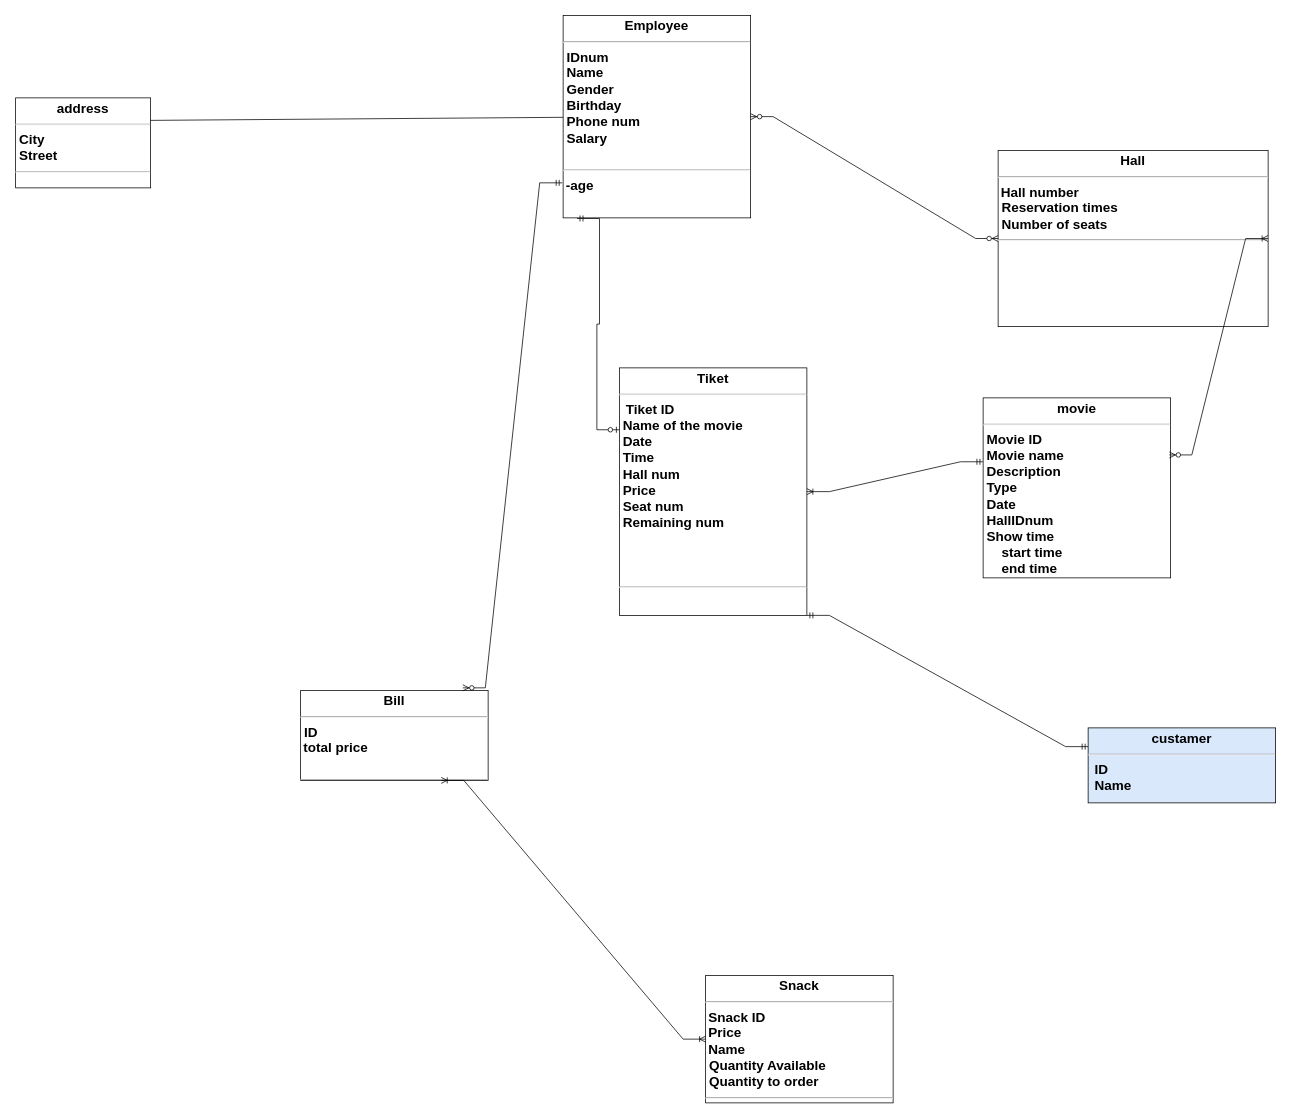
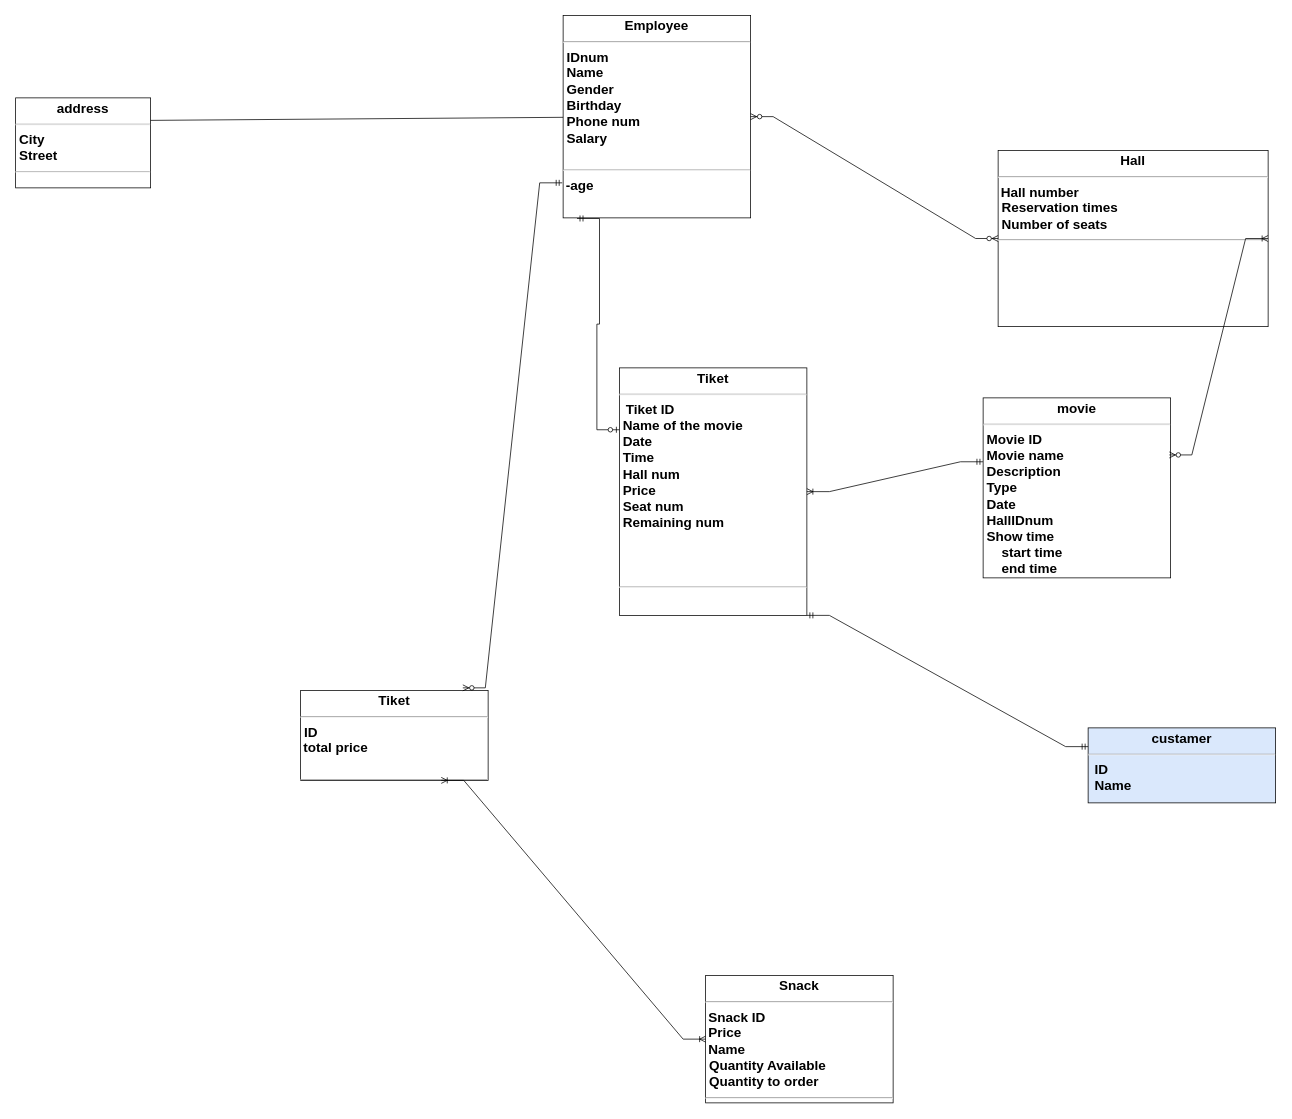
  <mxCell id="0" />
  <mxCell id="1" parent="0" />
  <mxCell id="2" value="&lt;p style=&quot;margin: 4px 0px 0px; text-align: center; font-size: 18px;&quot;&gt;Hall&lt;/p&gt;&lt;hr style=&quot;font-size: 18px;&quot;&gt;&lt;p style=&quot;margin: 0px 0px 0px 4px; font-size: 18px;&quot;&gt;Hall number&lt;/p&gt;&amp;nbsp;Reservation times&lt;br&gt;&amp;nbsp;Number of seats&amp;nbsp;&lt;br&gt;&lt;hr style=&quot;font-size: 18px;&quot;&gt;&lt;p style=&quot;margin: 0px 0px 0px 4px; font-size: 18px;&quot;&gt;&lt;br style=&quot;font-size: 18px;&quot;&gt;&lt;/p&gt;&lt;p style=&quot;margin: 0px 0px 0px 4px; font-size: 18px;&quot;&gt;&lt;br style=&quot;font-size: 18px;&quot;&gt;&lt;/p&gt;" style="verticalAlign=top;align=left;overflow=fill;fontSize=18;fontFamily=Helvetica;html=1;fontStyle=1" parent="1" vertex="1"><mxGeometry x="1330" y="200" width="360" height="235" as="geometry" /></mxCell>
  <mxCell id="3" value="&lt;p style=&quot;margin: 4px 0px 0px; text-align: center; font-size: 18px;&quot;&gt;movie&lt;/p&gt;&lt;hr style=&quot;font-size: 18px;&quot;&gt;&lt;p style=&quot;margin: 0px 0px 0px 4px; font-size: 18px;&quot;&gt;&lt;/p&gt;&amp;nbsp;Movie ID&lt;br&gt;&amp;nbsp;Movie name&lt;br&gt;&amp;nbsp;Description&lt;br&gt;&amp;nbsp;Type&lt;br&gt;&amp;nbsp;Date&lt;br&gt;&amp;nbsp;HallIDnum&lt;br&gt;&amp;nbsp;Show time&amp;nbsp;&lt;br&gt;&amp;nbsp; &amp;nbsp; &amp;nbsp;start time&lt;br&gt;&amp;nbsp; &amp;nbsp; &amp;nbsp;end time&lt;br&gt;&lt;hr style=&quot;font-size: 18px;&quot;&gt;&lt;p style=&quot;margin: 0px 0px 0px 4px; font-size: 18px;&quot;&gt;&lt;br style=&quot;font-size: 18px;&quot;&gt;&lt;/p&gt;&lt;p style=&quot;margin: 0px 0px 0px 4px; font-size: 18px;&quot;&gt;&lt;br style=&quot;font-size: 18px;&quot;&gt;&lt;/p&gt;" style="verticalAlign=top;align=left;overflow=fill;fontSize=18;fontFamily=Helvetica;html=1;fontStyle=1" parent="1" vertex="1"><mxGeometry x="1310" y="530" width="250" height="240" as="geometry" /></mxCell>
  <mxCell id="4" value="&lt;p style=&quot;margin: 4px 0px 0px; text-align: center; font-size: 18px;&quot;&gt;Tiket&lt;/p&gt;&lt;hr style=&quot;font-size: 18px;&quot;&gt;&lt;p style=&quot;margin: 0px 0px 0px 4px; font-size: 18px;&quot;&gt;&amp;nbsp;Tiket ID&lt;/p&gt;&amp;nbsp;Name of the movie&lt;br&gt;&amp;nbsp;Date&lt;br&gt;&amp;nbsp;Time&lt;br&gt;&amp;nbsp;Hall num&lt;br&gt;&amp;nbsp;Price&lt;br&gt;&amp;nbsp;Seat num&lt;br&gt;&amp;nbsp;Remaining num&lt;br&gt;&lt;br&gt;&lt;br&gt;&lt;br&gt;&lt;hr style=&quot;font-size: 18px;&quot;&gt;&lt;p style=&quot;margin: 0px 0px 0px 4px; font-size: 18px;&quot;&gt;&lt;br style=&quot;font-size: 18px;&quot;&gt;&lt;/p&gt;&lt;p style=&quot;margin: 0px 0px 0px 4px; font-size: 18px;&quot;&gt;&lt;br style=&quot;font-size: 18px;&quot;&gt;&lt;/p&gt;" style="verticalAlign=top;align=left;overflow=fill;fontSize=18;fontFamily=Helvetica;html=1;fontStyle=1" parent="1" vertex="1"><mxGeometry x="825" y="490" width="250" height="330" as="geometry" /></mxCell>
  <mxCell id="5" value="&lt;p style=&quot;margin: 4px 0px 0px; text-align: center; font-size: 18px;&quot;&gt;Snack&lt;/p&gt;&lt;hr style=&quot;font-size: 18px;&quot;&gt;&lt;p style=&quot;margin: 0px 0px 0px 4px; font-size: 18px;&quot;&gt;Snack ID&lt;/p&gt;&lt;p style=&quot;margin: 0px 0px 0px 4px; font-size: 18px;&quot;&gt;Price&lt;/p&gt;&lt;p style=&quot;margin: 0px 0px 0px 4px; font-size: 18px;&quot;&gt;&lt;span style=&quot;background-color: initial;&quot;&gt;Name&lt;/span&gt;&lt;/p&gt;&amp;nbsp;Quantity Available&lt;br&gt;&amp;nbsp;Quantity to order&lt;br&gt;&lt;hr style=&quot;font-size: 18px;&quot;&gt;&lt;p style=&quot;margin: 0px 0px 0px 4px; font-size: 18px;&quot;&gt;&lt;br style=&quot;font-size: 18px;&quot;&gt;&lt;/p&gt;&lt;p style=&quot;margin: 0px 0px 0px 4px; font-size: 18px;&quot;&gt;&lt;br style=&quot;font-size: 18px;&quot;&gt;&lt;/p&gt;" style="verticalAlign=top;align=left;overflow=fill;fontSize=18;fontFamily=Helvetica;html=1;fontStyle=1" parent="1" vertex="1"><mxGeometry x="940" y="1300" width="250" height="170" as="geometry" /></mxCell>
  <mxCell id="6" value="&lt;br class=&quot;Apple-interchange-newline&quot;&gt;" style="text;whiteSpace=wrap;html=1;" parent="1" vertex="1"><mxGeometry x="990" y="840" width="30" height="40" as="geometry" /></mxCell>
  <mxCell id="7" value="&lt;p style=&quot;margin: 4px 0px 0px; text-align: center; font-size: 18px;&quot;&gt;custamer&lt;/p&gt;&lt;hr style=&quot;font-size: 18px;&quot;&gt;&lt;p style=&quot;margin: 0px 0px 0px 4px; font-size: 18px;&quot;&gt;&amp;nbsp;ID&lt;/p&gt;&lt;p style=&quot;margin: 0px 0px 0px 4px; font-size: 18px;&quot;&gt;&amp;nbsp;Name&lt;/p&gt;&lt;p style=&quot;margin: 0px 0px 0px 4px; font-size: 18px;&quot;&gt;&lt;br&gt;&lt;/p&gt;&lt;br&gt;&lt;hr style=&quot;font-size: 18px;&quot;&gt;&lt;p style=&quot;margin: 0px 0px 0px 4px; font-size: 18px;&quot;&gt;&lt;br style=&quot;font-size: 18px;&quot;&gt;&lt;/p&gt;&lt;p style=&quot;margin: 0px 0px 0px 4px; font-size: 18px;&quot;&gt;&lt;br style=&quot;font-size: 18px;&quot;&gt;&lt;/p&gt;" style="verticalAlign=top;align=left;overflow=fill;fontSize=18;fontFamily=Helvetica;html=1;fontStyle=1;fillColor=#dae8fc;" parent="1" vertex="1"><mxGeometry x="1450" y="970" width="250" height="100" as="geometry" /></mxCell>
- <mxCell id="8" value="&lt;p style=&quot;margin: 4px 0px 0px; text-align: center; font-size: 18px;&quot;&gt;Bill&lt;/p&gt;&lt;hr style=&quot;font-size: 18px;&quot;&gt;&lt;p style=&quot;margin: 0px 0px 0px 4px; font-size: 18px;&quot;&gt;&lt;/p&gt;&amp;nbsp;ID&lt;br&gt;&lt;p style=&quot;border-color: var(--border-color); margin: 0px 0px 0px 4px;&quot;&gt;total price&lt;br style=&quot;border-color: var(--border-color);&quot;&gt;&lt;/p&gt;&lt;p style=&quot;border-color: var(--border-color); margin: 0px 0px 0px 4px;&quot;&gt;&lt;br style=&quot;border-color: var(--border-color);&quot;&gt;&lt;/p&gt;&lt;hr style=&quot;font-size: 18px;&quot;&gt;&lt;p style=&quot;margin: 0px 0px 0px 4px; font-size: 18px;&quot;&gt;&lt;br&gt;&lt;/p&gt;" style="verticalAlign=top;align=left;overflow=fill;fontSize=18;fontFamily=Helvetica;html=1;fontStyle=1" parent="1" vertex="1"><mxGeometry x="400" y="920" width="250" height="120" as="geometry" /></mxCell>
+ <mxCell id="8" value="&lt;p style=&quot;margin: 4px 0px 0px; text-align: center; font-size: 18px;&quot;&gt;Tiket&lt;/p&gt;&lt;hr style=&quot;font-size: 18px;&quot;&gt;&lt;p style=&quot;margin: 0px 0px 0px 4px; font-size: 18px;&quot;&gt;&lt;/p&gt;&amp;nbsp;ID&lt;br&gt;&lt;p style=&quot;border-color: var(--border-color); margin: 0px 0px 0px 4px;&quot;&gt;total price&lt;br style=&quot;border-color: var(--border-color);&quot;&gt;&lt;/p&gt;&lt;p style=&quot;border-color: var(--border-color); margin: 0px 0px 0px 4px;&quot;&gt;&lt;br style=&quot;border-color: var(--border-color);&quot;&gt;&lt;/p&gt;&lt;hr style=&quot;font-size: 18px;&quot;&gt;&lt;p style=&quot;margin: 0px 0px 0px 4px; font-size: 18px;&quot;&gt;&lt;br&gt;&lt;/p&gt;" style="verticalAlign=top;align=left;overflow=fill;fontSize=18;fontFamily=Helvetica;html=1;fontStyle=1" parent="1" vertex="1"><mxGeometry x="400" y="920" width="250" height="120" as="geometry" /></mxCell>
  <mxCell id="9" value="&lt;p style=&quot;margin: 4px 0px 0px; text-align: center; font-size: 18px;&quot;&gt;Employee&lt;/p&gt;&lt;hr style=&quot;font-size: 18px;&quot;&gt;&lt;p style=&quot;margin: 0px 0px 0px 4px; font-size: 18px;&quot;&gt;&lt;/p&gt;&amp;nbsp;IDnum&lt;br&gt;&amp;nbsp;Name&lt;br&gt;&amp;nbsp;Gender&lt;br&gt;&amp;nbsp;Birthday&lt;br&gt;&amp;nbsp;Phone num&lt;br&gt;&amp;nbsp;Salary&lt;br&gt;&amp;nbsp;&lt;br&gt;&lt;hr style=&quot;font-size: 18px;&quot;&gt;&lt;p style=&quot;margin: 0px 0px 0px 4px; font-size: 18px;&quot;&gt;-age&lt;/p&gt;&lt;p style=&quot;margin: 0px 0px 0px 4px; font-size: 18px;&quot;&gt;&lt;br style=&quot;font-size: 18px;&quot;&gt;&lt;/p&gt;" style="verticalAlign=top;align=left;overflow=fill;fontSize=18;fontFamily=Helvetica;html=1;fontStyle=1" parent="1" vertex="1"><mxGeometry x="750" y="20" width="250" height="270" as="geometry" /></mxCell>
  <mxCell id="10" value="&lt;p style=&quot;margin: 4px 0px 0px; text-align: center; font-size: 18px;&quot;&gt;address&lt;/p&gt;&lt;hr style=&quot;font-size: 18px;&quot;&gt;&lt;p style=&quot;margin: 0px 0px 0px 4px; font-size: 18px;&quot;&gt;&lt;/p&gt;&amp;nbsp;City&lt;br&gt;&amp;nbsp;Street&lt;br&gt;&lt;hr style=&quot;font-size: 18px;&quot;&gt;&lt;p style=&quot;margin: 0px 0px 0px 4px; font-size: 18px;&quot;&gt;&lt;br style=&quot;font-size: 18px;&quot;&gt;&lt;/p&gt;&lt;p style=&quot;margin: 0px 0px 0px 4px; font-size: 18px;&quot;&gt;&lt;br style=&quot;font-size: 18px;&quot;&gt;&lt;/p&gt;" style="verticalAlign=top;align=left;overflow=fill;fontSize=18;fontFamily=Helvetica;html=1;fontStyle=1" parent="1" vertex="1"><mxGeometry x="20" y="130" width="180" height="120" as="geometry" /></mxCell>
  <mxCell id="11" value="" style="endArrow=none;html=1;rounded=0;exitX=1;exitY=0.25;exitDx=0;exitDy=0;" parent="1" source="10" target="9" edge="1"><mxGeometry width="50" height="50" relative="1" as="geometry"><mxPoint x="370" y="320" as="sourcePoint" /><mxPoint x="420" y="270" as="targetPoint" /></mxGeometry></mxCell>
  <mxCell id="12" value="" style="edgeStyle=entityRelationEdgeStyle;fontSize=12;html=1;endArrow=ERoneToMany;startArrow=ERzeroToMany;rounded=0;exitX=0.993;exitY=0.317;exitDx=0;exitDy=0;exitPerimeter=0;entryX=1;entryY=0.5;entryDx=0;entryDy=0;" parent="1" source="3" target="2" edge="1"><mxGeometry width="100" height="100" relative="1" as="geometry"><mxPoint x="1570" y="550" as="sourcePoint" /><mxPoint x="1670" y="450" as="targetPoint" /></mxGeometry></mxCell>
  <mxCell id="13" value="" style="edgeStyle=entityRelationEdgeStyle;fontSize=12;html=1;endArrow=ERoneToMany;startArrow=ERmandOne;rounded=0;exitX=-0.001;exitY=0.355;exitDx=0;exitDy=0;exitPerimeter=0;" parent="1" source="3" target="4" edge="1"><mxGeometry width="100" height="100" relative="1" as="geometry"><mxPoint x="1150" y="590" as="sourcePoint" /><mxPoint x="1110" y="630" as="targetPoint" /></mxGeometry></mxCell>
  <mxCell id="14" value="" style="edgeStyle=entityRelationEdgeStyle;fontSize=12;html=1;endArrow=ERzeroToOne;startArrow=ERmandOne;rounded=0;entryX=0;entryY=0.25;entryDx=0;entryDy=0;exitX=0.074;exitY=1.003;exitDx=0;exitDy=0;exitPerimeter=0;" parent="1" source="9" target="4" edge="1"><mxGeometry width="100" height="100" relative="1" as="geometry"><mxPoint x="770" y="510" as="sourcePoint" /><mxPoint x="870" y="410" as="targetPoint" /><Array as="points"><mxPoint x="710" y="433" /><mxPoint x="690" y="510" /></Array></mxGeometry></mxCell>
  <mxCell id="15" value="" style="edgeStyle=entityRelationEdgeStyle;fontSize=12;html=1;endArrow=ERzeroToMany;endFill=1;startArrow=ERzeroToMany;rounded=0;entryX=0;entryY=0.5;entryDx=0;entryDy=0;" parent="1" source="9" target="2" edge="1"><mxGeometry width="100" height="100" relative="1" as="geometry"><mxPoint x="1190" y="450" as="sourcePoint" /><mxPoint x="1290" y="350" as="targetPoint" /></mxGeometry></mxCell>
  <mxCell id="16" value="" style="edgeStyle=entityRelationEdgeStyle;fontSize=12;html=1;endArrow=ERzeroToMany;startArrow=ERmandOne;rounded=0;entryX=0.865;entryY=-0.028;entryDx=0;entryDy=0;entryPerimeter=0;exitX=-0.005;exitY=0.827;exitDx=0;exitDy=0;exitPerimeter=0;" parent="1" source="9" target="8" edge="1"><mxGeometry width="100" height="100" relative="1" as="geometry"><mxPoint x="600" y="540" as="sourcePoint" /><mxPoint x="650" y="690" as="targetPoint" /></mxGeometry></mxCell>
  <mxCell id="17" value="" style="edgeStyle=entityRelationEdgeStyle;fontSize=12;html=1;endArrow=ERmandOne;startArrow=ERmandOne;rounded=0;exitX=1;exitY=1;exitDx=0;exitDy=0;entryX=0;entryY=0.25;entryDx=0;entryDy=0;" parent="1" source="4" target="7" edge="1"><mxGeometry width="100" height="100" relative="1" as="geometry"><mxPoint x="1000" y="930" as="sourcePoint" /><mxPoint x="1320" y="1030" as="targetPoint" /></mxGeometry></mxCell>
  <mxCell id="18" value="" style="edgeStyle=entityRelationEdgeStyle;fontSize=12;html=1;endArrow=ERoneToMany;startArrow=ERoneToMany;rounded=0;entryX=0;entryY=0.5;entryDx=0;entryDy=0;exitX=0.75;exitY=1;exitDx=0;exitDy=0;" parent="1" source="8" target="5" edge="1"><mxGeometry width="100" height="100" relative="1" as="geometry"><mxPoint x="620" y="1040" as="sourcePoint" /><mxPoint x="720" y="940" as="targetPoint" /></mxGeometry></mxCell>
